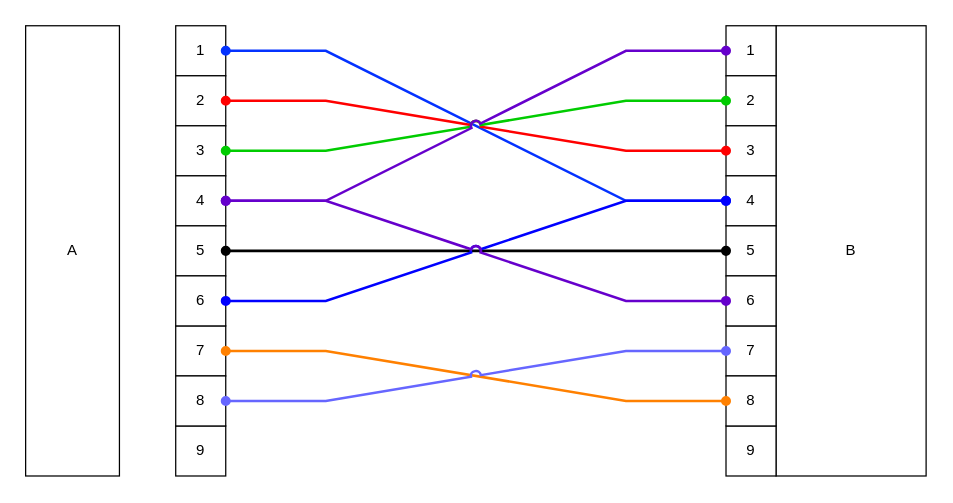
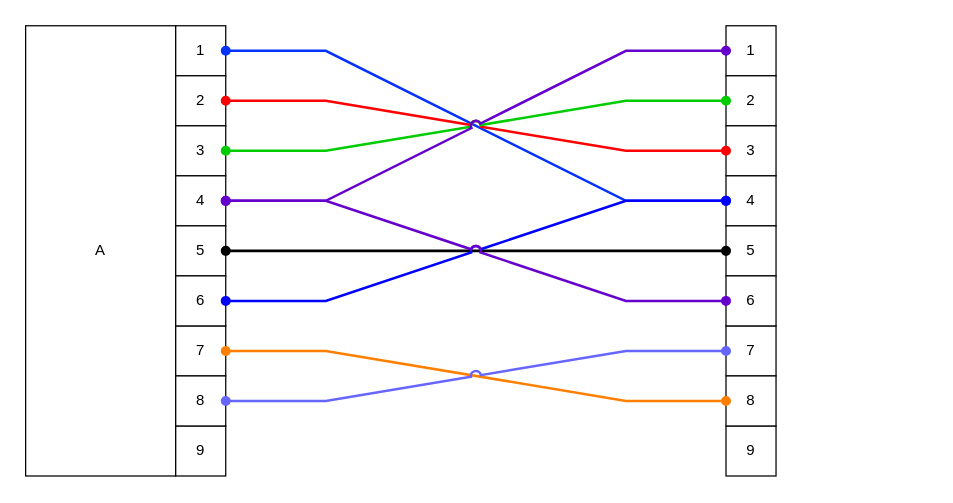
  <mxCell id="0" />
  <mxCell id="1" parent="0" />
- <mxCell id="2" value="A" style="rounded=0;whiteSpace=wrap;html=1;" vertex="1" parent="1"><mxGeometry x="20" y="20" width="75" height="360" as="geometry" /></mxCell>
- <mxCell id="3" value="B" style="rounded=0;whiteSpace=wrap;html=1;" vertex="1" parent="1"><mxGeometry x="620" y="20" width="120" height="360" as="geometry" /></mxCell>
+ <mxCell id="2" value="A" style="rounded=0;whiteSpace=wrap;html=1;" vertex="1" parent="1"><mxGeometry x="20" y="20" width="120" height="360" as="geometry" /></mxCell>
  <mxCell id="4" value="1" style="whiteSpace=wrap;html=1;aspect=fixed;" vertex="1" parent="1"><mxGeometry x="140" y="20" width="40" height="40" as="geometry" /></mxCell>
  <mxCell id="5" value="2" style="whiteSpace=wrap;html=1;aspect=fixed;" vertex="1" parent="1"><mxGeometry x="140" y="60" width="40" height="40" as="geometry" /></mxCell>
  <mxCell id="6" value="3" style="whiteSpace=wrap;html=1;aspect=fixed;" vertex="1" parent="1"><mxGeometry x="140" y="100" width="40" height="40" as="geometry" /></mxCell>
  <mxCell id="7" value="4" style="whiteSpace=wrap;html=1;aspect=fixed;" vertex="1" parent="1"><mxGeometry x="140" y="140" width="40" height="40" as="geometry" /></mxCell>
  <mxCell id="8" value="5" style="whiteSpace=wrap;html=1;aspect=fixed;" vertex="1" parent="1"><mxGeometry x="140" y="180" width="40" height="40" as="geometry" /></mxCell>
  <mxCell id="9" value="7" style="whiteSpace=wrap;html=1;aspect=fixed;" vertex="1" parent="1"><mxGeometry x="140" y="260" width="40" height="40" as="geometry" /></mxCell>
  <mxCell id="10" value="6" style="whiteSpace=wrap;html=1;aspect=fixed;" vertex="1" parent="1"><mxGeometry x="140" y="220" width="40" height="40" as="geometry" /></mxCell>
  <mxCell id="11" value="9" style="whiteSpace=wrap;html=1;aspect=fixed;" vertex="1" parent="1"><mxGeometry x="140" y="340" width="40" height="40" as="geometry" /></mxCell>
  <mxCell id="12" value="8" style="whiteSpace=wrap;html=1;aspect=fixed;" vertex="1" parent="1"><mxGeometry x="140" y="300" width="40" height="40" as="geometry" /></mxCell>
  <mxCell id="13" value="1" style="whiteSpace=wrap;html=1;aspect=fixed;" vertex="1" parent="1"><mxGeometry x="580" y="20" width="40" height="40" as="geometry" /></mxCell>
  <mxCell id="14" value="2" style="whiteSpace=wrap;html=1;aspect=fixed;" vertex="1" parent="1"><mxGeometry x="580" y="60" width="40" height="40" as="geometry" /></mxCell>
  <mxCell id="15" value="3" style="whiteSpace=wrap;html=1;aspect=fixed;" vertex="1" parent="1"><mxGeometry x="580" y="100" width="40" height="40" as="geometry" /></mxCell>
  <mxCell id="16" value="4" style="whiteSpace=wrap;html=1;aspect=fixed;" vertex="1" parent="1"><mxGeometry x="580" y="140" width="40" height="40" as="geometry" /></mxCell>
  <mxCell id="17" value="5" style="whiteSpace=wrap;html=1;aspect=fixed;" vertex="1" parent="1"><mxGeometry x="580" y="180" width="40" height="40" as="geometry" /></mxCell>
  <mxCell id="18" value="7" style="whiteSpace=wrap;html=1;aspect=fixed;" vertex="1" parent="1"><mxGeometry x="580" y="260" width="40" height="40" as="geometry" /></mxCell>
  <mxCell id="19" value="6" style="whiteSpace=wrap;html=1;aspect=fixed;" vertex="1" parent="1"><mxGeometry x="580" y="220" width="40" height="40" as="geometry" /></mxCell>
  <mxCell id="20" value="9" style="whiteSpace=wrap;html=1;aspect=fixed;" vertex="1" parent="1"><mxGeometry x="580" y="340" width="40" height="40" as="geometry" /></mxCell>
  <mxCell id="21" value="8" style="whiteSpace=wrap;html=1;aspect=fixed;" vertex="1" parent="1"><mxGeometry x="580" y="300" width="40" height="40" as="geometry" /></mxCell>
  <mxCell id="22" value="" style="edgeStyle=none;orthogonalLoop=1;jettySize=auto;html=1;rounded=0;jumpStyle=arc;endArrow=oval;startFill=1;strokeWidth=2;endFill=1;startArrow=oval;exitX=1;exitY=0.5;exitDx=0;exitDy=0;entryX=0;entryY=0.5;entryDx=0;entryDy=0;strokeColor=light-dark(#0432ff, transparent);" edge="1" parent="1" source="4" target="16"><mxGeometry width="80" relative="1" as="geometry"><mxPoint x="260" y="440" as="sourcePoint" /><mxPoint x="340" y="440" as="targetPoint" /><Array as="points"><mxPoint x="260" y="40" /><mxPoint x="500" y="160" /></Array></mxGeometry></mxCell>
  <mxCell id="23" value="" style="edgeStyle=none;orthogonalLoop=1;jettySize=auto;html=1;rounded=0;strokeColor=#FF0000;strokeWidth=2;align=center;verticalAlign=middle;fontFamily=Helvetica;fontSize=11;fontColor=default;labelBackgroundColor=default;jumpStyle=arc;startArrow=oval;startFill=1;endArrow=oval;endFill=1;exitX=1;exitY=0.5;exitDx=0;exitDy=0;entryX=0;entryY=0.5;entryDx=0;entryDy=0;" edge="1" parent="1" source="5" target="15"><mxGeometry width="80" relative="1" as="geometry"><mxPoint x="390" y="280" as="sourcePoint" /><mxPoint x="470" y="280" as="targetPoint" /><Array as="points"><mxPoint x="260" y="80" /><mxPoint x="500" y="120" /></Array></mxGeometry></mxCell>
  <mxCell id="24" value="" style="edgeStyle=none;orthogonalLoop=1;jettySize=auto;html=1;rounded=0;strokeColor=#00CC00;strokeWidth=2;align=center;verticalAlign=middle;fontFamily=Helvetica;fontSize=11;fontColor=default;labelBackgroundColor=default;jumpStyle=arc;startArrow=oval;startFill=1;endArrow=oval;endFill=1;exitX=1;exitY=0.5;exitDx=0;exitDy=0;entryX=0;entryY=0.5;entryDx=0;entryDy=0;" edge="1" parent="1" source="6" target="14"><mxGeometry width="80" relative="1" as="geometry"><mxPoint x="360" y="170" as="sourcePoint" /><mxPoint x="440" y="170" as="targetPoint" /><Array as="points"><mxPoint x="260" y="120" /><mxPoint x="500" y="80" /></Array></mxGeometry></mxCell>
  <mxCell id="25" value="" style="edgeStyle=none;orthogonalLoop=1;jettySize=auto;html=1;rounded=0;strokeColor=#6600CC;strokeWidth=2;align=center;verticalAlign=middle;fontFamily=Helvetica;fontSize=11;fontColor=default;labelBackgroundColor=default;jumpStyle=arc;startArrow=oval;startFill=1;endArrow=oval;endFill=1;exitX=1;exitY=0.5;exitDx=0;exitDy=0;entryX=0;entryY=0.5;entryDx=0;entryDy=0;" edge="1" parent="1" source="7" target="13"><mxGeometry width="80" relative="1" as="geometry"><mxPoint x="360" y="210" as="sourcePoint" /><mxPoint x="440" y="210" as="targetPoint" /><Array as="points"><mxPoint x="260" y="160" /><mxPoint x="500" y="40" /></Array></mxGeometry></mxCell>
  <mxCell id="26" value="" style="edgeStyle=none;orthogonalLoop=1;jettySize=auto;html=1;rounded=0;strokeColor=default;strokeWidth=2;align=center;verticalAlign=middle;fontFamily=Helvetica;fontSize=11;fontColor=default;labelBackgroundColor=default;jumpStyle=arc;startArrow=oval;startFill=1;endArrow=oval;endFill=1;exitX=1;exitY=0.5;exitDx=0;exitDy=0;entryX=0;entryY=0.5;entryDx=0;entryDy=0;" edge="1" parent="1" source="8" target="17"><mxGeometry width="80" relative="1" as="geometry"><mxPoint x="380" y="300" as="sourcePoint" /><mxPoint x="460" y="300" as="targetPoint" /><Array as="points" /></mxGeometry></mxCell>
  <mxCell id="27" value="" style="edgeStyle=none;orthogonalLoop=1;jettySize=auto;html=1;rounded=0;strokeColor=#0000FF;strokeWidth=2;align=center;verticalAlign=middle;fontFamily=Helvetica;fontSize=11;fontColor=default;labelBackgroundColor=default;jumpStyle=arc;startArrow=oval;startFill=1;endArrow=oval;endFill=1;exitX=1;exitY=0.5;exitDx=0;exitDy=0;entryX=0;entryY=0.5;entryDx=0;entryDy=0;" edge="1" parent="1" source="10" target="16"><mxGeometry width="80" relative="1" as="geometry"><mxPoint x="460" y="290" as="sourcePoint" /><mxPoint x="540" y="290" as="targetPoint" /><Array as="points"><mxPoint x="260" y="240" /><mxPoint x="500" y="160" /></Array></mxGeometry></mxCell>
  <mxCell id="28" value="" style="edgeStyle=none;orthogonalLoop=1;jettySize=auto;html=1;rounded=0;strokeColor=#FF8000;strokeWidth=2;align=center;verticalAlign=middle;fontFamily=Helvetica;fontSize=11;fontColor=default;labelBackgroundColor=default;jumpStyle=arc;startArrow=oval;startFill=1;endArrow=oval;endFill=1;exitX=1;exitY=0.5;exitDx=0;exitDy=0;entryX=0;entryY=0.5;entryDx=0;entryDy=0;" edge="1" parent="1" source="9" target="21"><mxGeometry width="80" relative="1" as="geometry"><mxPoint x="470" y="380" as="sourcePoint" /><mxPoint x="550" y="380" as="targetPoint" /><Array as="points"><mxPoint x="260" y="280" /><mxPoint x="500" y="320" /></Array></mxGeometry></mxCell>
  <mxCell id="29" value="" style="edgeStyle=none;orthogonalLoop=1;jettySize=auto;html=1;rounded=0;strokeColor=#6666FF;strokeWidth=2;align=center;verticalAlign=middle;fontFamily=Helvetica;fontSize=11;fontColor=default;labelBackgroundColor=default;jumpStyle=arc;startArrow=oval;startFill=1;endArrow=oval;endFill=1;exitX=1;exitY=0.5;exitDx=0;exitDy=0;entryX=0;entryY=0.5;entryDx=0;entryDy=0;" edge="1" parent="1" source="12" target="18"><mxGeometry width="80" relative="1" as="geometry"><mxPoint x="480" y="420" as="sourcePoint" /><mxPoint x="560" y="420" as="targetPoint" /><Array as="points"><mxPoint x="260" y="320" /><mxPoint x="500" y="280" /></Array></mxGeometry></mxCell>
  <mxCell id="30" value="" style="edgeStyle=none;orthogonalLoop=1;jettySize=auto;html=1;rounded=0;strokeColor=#6600CC;strokeWidth=2;align=center;verticalAlign=middle;fontFamily=Helvetica;fontSize=11;fontColor=default;labelBackgroundColor=default;jumpStyle=arc;startArrow=oval;startFill=1;endArrow=oval;endFill=1;entryX=0;entryY=0.5;entryDx=0;entryDy=0;exitX=1;exitY=0.5;exitDx=0;exitDy=0;" edge="1" parent="1" source="7" target="19"><mxGeometry width="80" relative="1" as="geometry"><mxPoint x="270" y="490" as="sourcePoint" /><mxPoint x="350" y="490" as="targetPoint" /><Array as="points"><mxPoint x="260" y="160" /><mxPoint x="500" y="240" /></Array></mxGeometry></mxCell>
